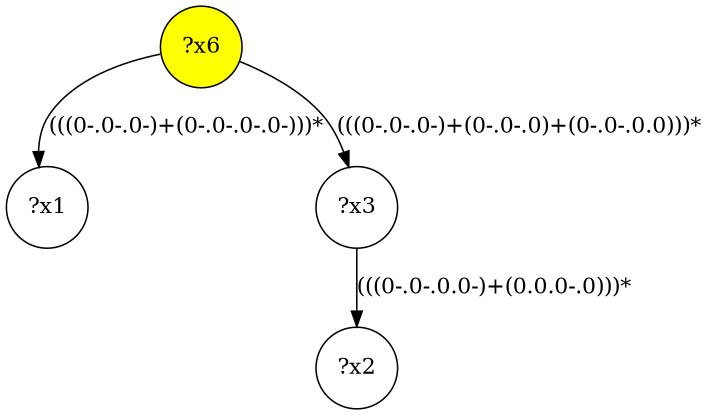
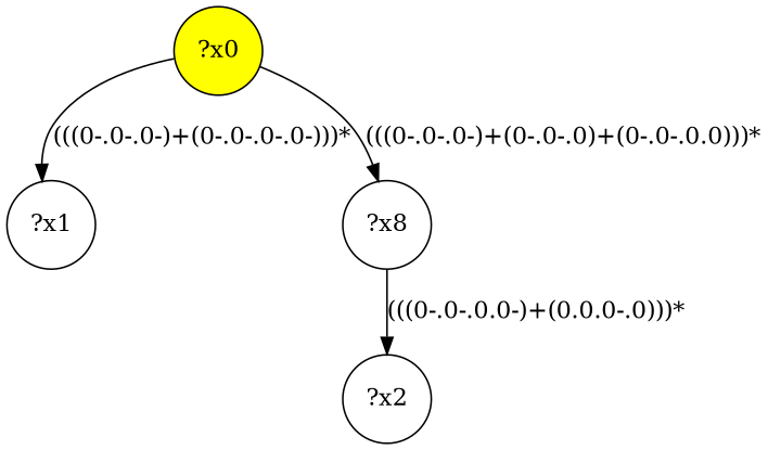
  digraph {
    node [shape=circle]
-   n1 [fillcolor=yellow label="?x6" style="filled,"]
+   n1 [fillcolor=yellow label="?x0" style="filled,"]
    n2 [label="?x1"]
-   n3 [label="?x3"]
+   n3 [label="?x8"]
    n4 [label="?x2"]
    n1 -> n2 [label="(((0-.0-.0-)+(0-.0-.0-.0-)))*"]
    n1 -> n3 [label="(((0-.0-.0-)+(0-.0-.0)+(0-.0-.0.0)))*"]
    n3 -> n4 [label="(((0-.0-.0.0-)+(0.0.0-.0)))*"]
  }
